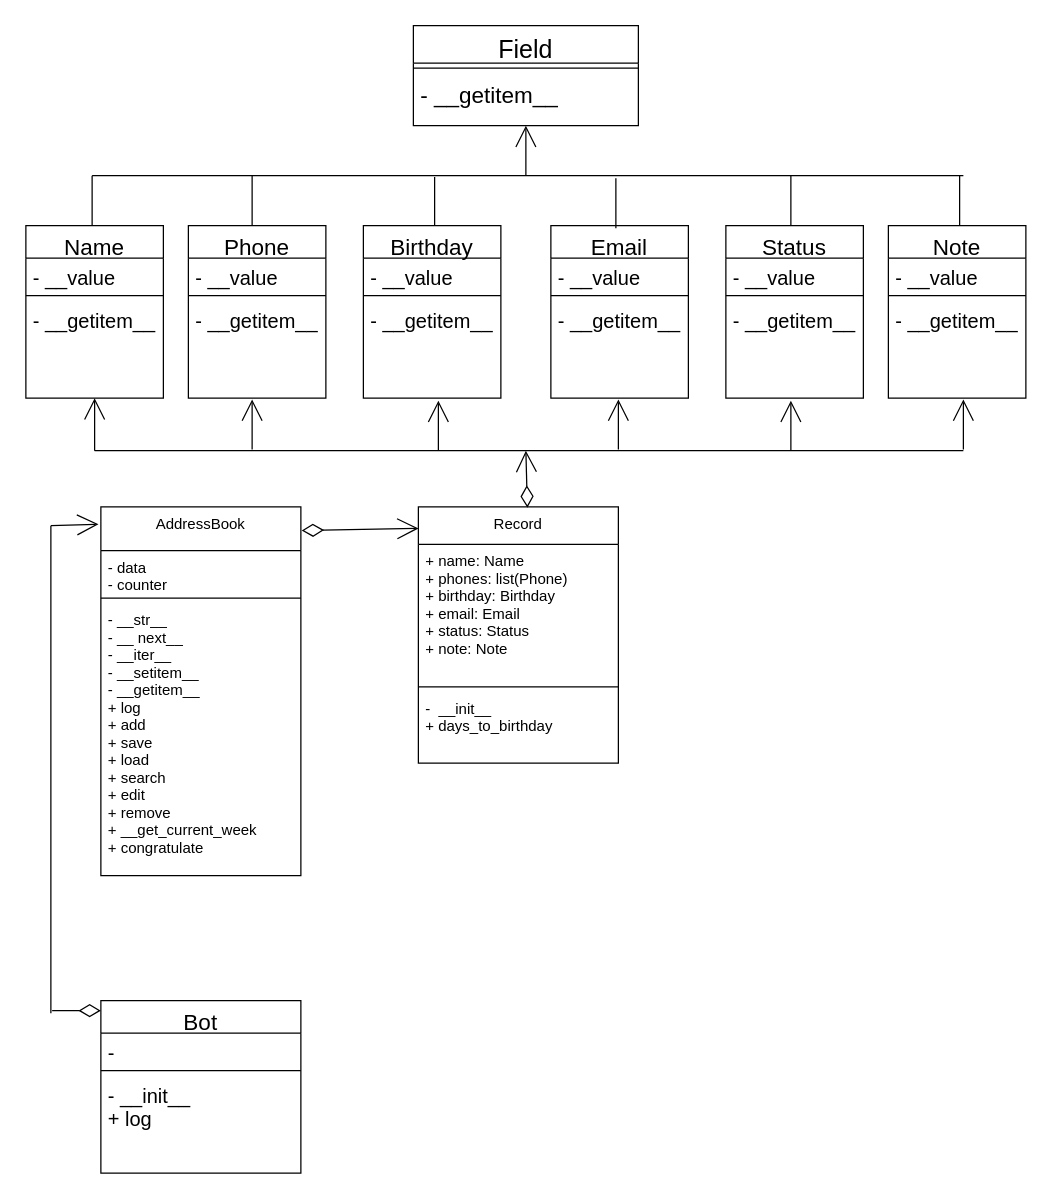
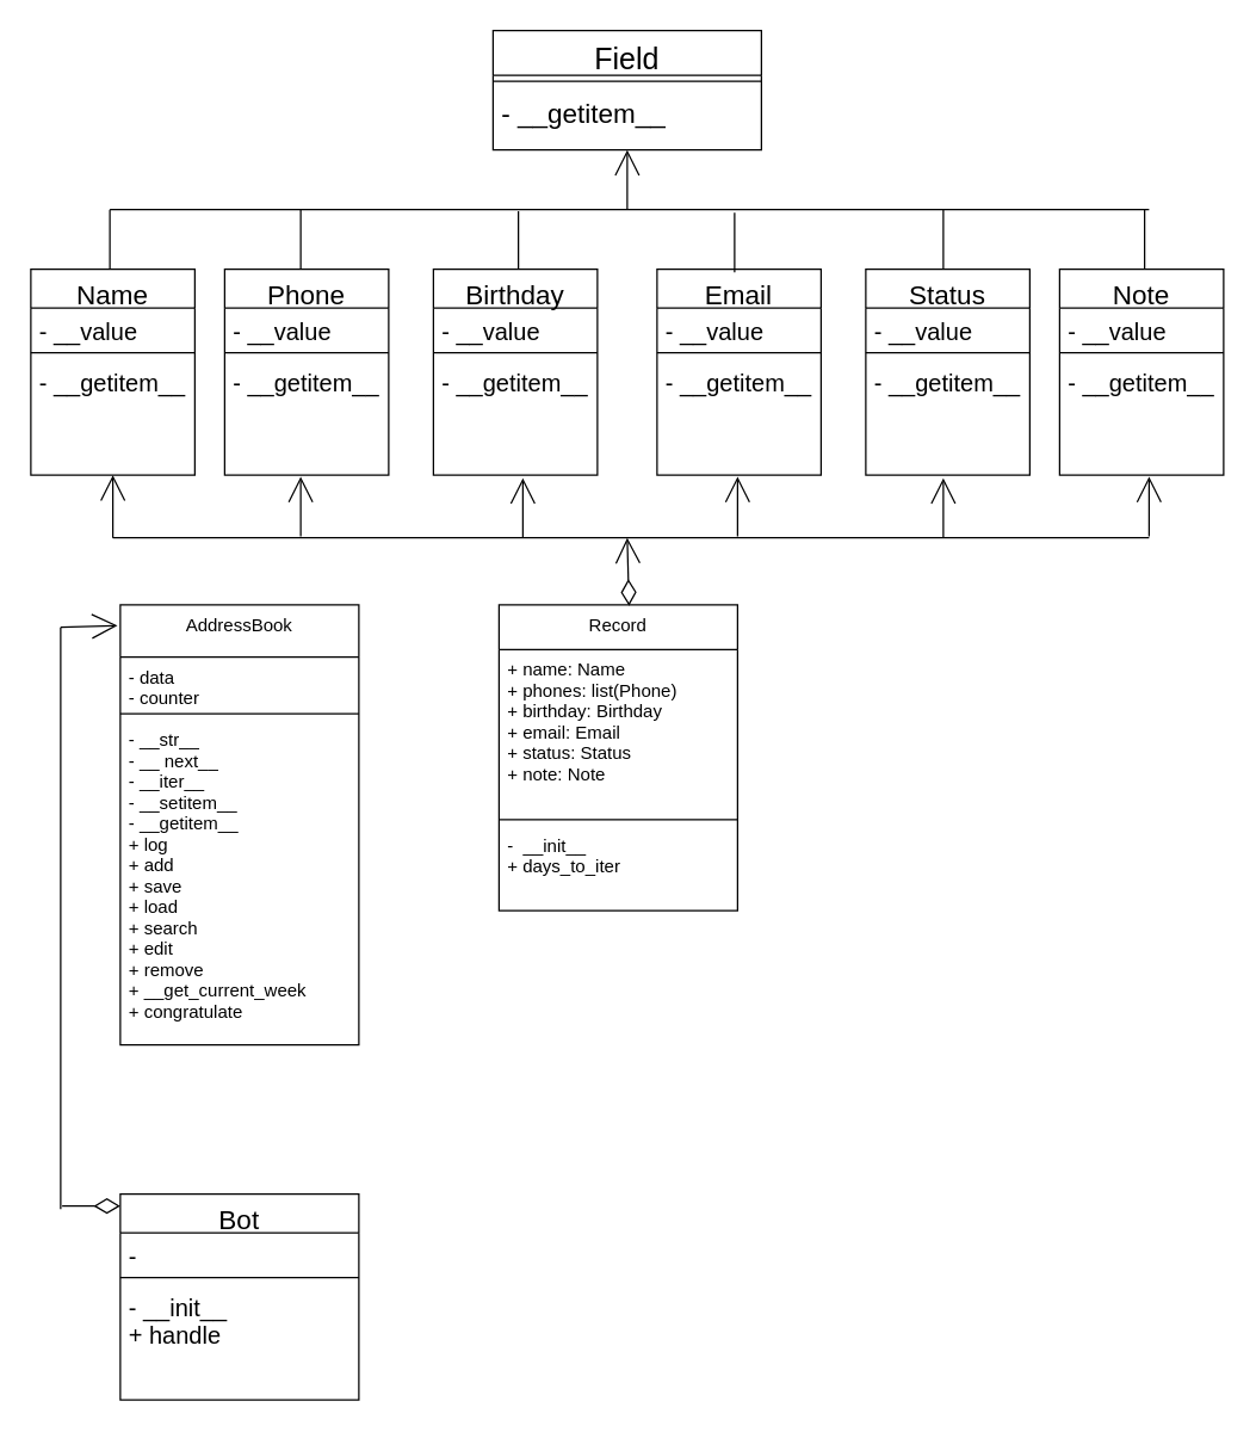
  <mxCell id="0" />
  <mxCell id="1" parent="0" />
  <mxCell id="2" value="Field" style="swimlane;fontStyle=0;align=center;verticalAlign=top;childLayout=stackLayout;horizontal=1;startSize=30;horizontalStack=0;resizeParent=1;resizeLast=0;collapsible=1;marginBottom=0;rounded=0;shadow=0;strokeWidth=1;fontSize=20;" parent="1" vertex="1"><mxGeometry x="330" y="20" width="180" height="80" as="geometry"><mxRectangle x="230" y="140" width="160" height="26" as="alternateBounds" /></mxGeometry></mxCell>
  <mxCell id="3" value="" style="line;html=1;strokeWidth=1;align=left;verticalAlign=middle;spacingTop=-1;spacingLeft=3;spacingRight=3;rotatable=0;labelPosition=right;points=[];portConstraint=eastwest;" parent="2" vertex="1"><mxGeometry y="30" width="180" height="8" as="geometry" /></mxCell>
  <mxCell id="4" value="- __getitem__" style="text;align=left;verticalAlign=top;spacingLeft=4;spacingRight=4;overflow=hidden;rotatable=1;points=[[0,0.5],[1,0.5]];portConstraint=eastwest;movable=1;resizable=1;deletable=1;editable=1;locked=0;connectable=1;fontSize=18;" parent="2" vertex="1"><mxGeometry y="38" width="180" height="32" as="geometry" /></mxCell>
  <mxCell id="5" value="Name" style="swimlane;fontStyle=0;align=center;verticalAlign=top;childLayout=stackLayout;horizontal=1;startSize=26;horizontalStack=0;resizeParent=1;resizeLast=0;collapsible=1;marginBottom=0;rounded=0;shadow=0;strokeWidth=1;fontSize=18;" parent="1" vertex="1"><mxGeometry x="20" y="180" width="110" height="138" as="geometry"><mxRectangle x="130" y="380" width="160" height="26" as="alternateBounds" /></mxGeometry></mxCell>
  <mxCell id="6" value="- __value" style="text;align=left;verticalAlign=top;spacingLeft=4;spacingRight=4;overflow=hidden;rotatable=0;points=[[0,0.5],[1,0.5]];portConstraint=eastwest;fontSize=16;" parent="5" vertex="1"><mxGeometry y="26" width="110" height="26" as="geometry" /></mxCell>
  <mxCell id="7" value="" style="line;html=1;strokeWidth=1;align=left;verticalAlign=middle;spacingTop=-1;spacingLeft=3;spacingRight=3;rotatable=0;labelPosition=right;points=[];portConstraint=eastwest;" parent="5" vertex="1"><mxGeometry y="52" width="110" height="8" as="geometry" /></mxCell>
  <mxCell id="8" value="- __getitem__" style="text;align=left;verticalAlign=top;spacingLeft=4;spacingRight=4;overflow=hidden;rotatable=0;points=[[0,0.5],[1,0.5]];portConstraint=eastwest;fontStyle=0;fontSize=16;" parent="5" vertex="1"><mxGeometry y="60" width="110" height="60" as="geometry" /></mxCell>
  <mxCell id="9" value="" style="endArrow=open;html=1;rounded=0;endSize=15;endFill=0;" parent="1" edge="1"><mxGeometry width="50" height="50" relative="1" as="geometry"><mxPoint x="420" y="140" as="sourcePoint" /><mxPoint x="420" y="100" as="targetPoint" /><Array as="points"><mxPoint x="420" y="130" /></Array></mxGeometry></mxCell>
  <mxCell id="10" value="" style="endArrow=none;html=1;rounded=0;" parent="1" edge="1"><mxGeometry width="50" height="50" relative="1" as="geometry"><mxPoint x="73" y="140" as="sourcePoint" /><mxPoint x="770" y="140" as="targetPoint" /></mxGeometry></mxCell>
  <mxCell id="11" value="" style="endArrow=none;html=1;rounded=0;exitX=0.5;exitY=0;exitDx=0;exitDy=0;" parent="1" edge="1"><mxGeometry width="50" height="50" relative="1" as="geometry"><mxPoint x="73" y="180" as="sourcePoint" /><mxPoint x="73" y="140" as="targetPoint" /></mxGeometry></mxCell>
  <mxCell id="12" value="" style="endArrow=none;html=1;rounded=0;exitX=0.5;exitY=0;exitDx=0;exitDy=0;" parent="1" edge="1"><mxGeometry width="50" height="50" relative="1" as="geometry"><mxPoint x="201" y="180" as="sourcePoint" /><mxPoint x="201" y="140" as="targetPoint" /><Array as="points"><mxPoint x="201" y="160" /></Array></mxGeometry></mxCell>
  <mxCell id="13" value="" style="endArrow=none;html=1;rounded=0;exitX=0.5;exitY=0;exitDx=0;exitDy=0;" parent="1" edge="1"><mxGeometry width="50" height="50" relative="1" as="geometry"><mxPoint x="347" y="181" as="sourcePoint" /><mxPoint x="347" y="141" as="targetPoint" /><Array as="points"><mxPoint x="347" y="161" /></Array></mxGeometry></mxCell>
  <mxCell id="14" value="" style="endArrow=none;html=1;rounded=0;exitX=0.5;exitY=0;exitDx=0;exitDy=0;" parent="1" edge="1"><mxGeometry width="50" height="50" relative="1" as="geometry"><mxPoint x="767" y="180" as="sourcePoint" /><mxPoint x="767" y="140" as="targetPoint" /><Array as="points"><mxPoint x="767" y="160" /></Array></mxGeometry></mxCell>
  <mxCell id="15" value="Record" style="swimlane;fontStyle=0;align=center;verticalAlign=top;childLayout=stackLayout;horizontal=1;startSize=30;horizontalStack=0;resizeParent=1;resizeLast=0;collapsible=1;marginBottom=0;rounded=0;shadow=0;strokeWidth=1;" parent="1" vertex="1"><mxGeometry x="334" y="405" width="160" height="205" as="geometry"><mxRectangle x="230" y="140" width="160" height="26" as="alternateBounds" /></mxGeometry></mxCell>
  <mxCell id="16" value="+ name: Name&#10;+ phones: list(Phone)&#10;+ birthday: Birthday&#10;+ email: Email&#10;+ status: Status&#10;+ note: Note" style="text;align=left;verticalAlign=top;spacingLeft=4;spacingRight=4;overflow=hidden;rotatable=0;points=[[0,0.5],[1,0.5]];portConstraint=eastwest;" parent="15" vertex="1"><mxGeometry y="30" width="160" height="110" as="geometry" /></mxCell>
  <mxCell id="17" value="" style="line;html=1;strokeWidth=1;align=left;verticalAlign=middle;spacingTop=-1;spacingLeft=3;spacingRight=3;rotatable=0;labelPosition=right;points=[];portConstraint=eastwest;" parent="15" vertex="1"><mxGeometry y="140" width="160" height="8" as="geometry" /></mxCell>
- <mxCell id="18" value="-  __init__&#10;+ days_to_birthday&#10;" style="text;align=left;verticalAlign=top;spacingLeft=4;spacingRight=4;overflow=hidden;rotatable=0;points=[[0,0.5],[1,0.5]];portConstraint=eastwest;fontStyle=0" parent="15" vertex="1"><mxGeometry y="148" width="160" height="42" as="geometry" /></mxCell>
+ <mxCell id="18" value="-  __init__&#10;+ days_to_iter&#10;" style="text;align=left;verticalAlign=top;spacingLeft=4;spacingRight=4;overflow=hidden;rotatable=0;points=[[0,0.5],[1,0.5]];portConstraint=eastwest;fontStyle=0" parent="15" vertex="1"><mxGeometry y="148" width="160" height="42" as="geometry" /></mxCell>
  <mxCell id="19" value="" style="endArrow=open;html=1;rounded=0;endFill=0;startArrow=diamondThin;startFill=0;endSize=15;startSize=15;exitX=0.545;exitY=0.003;exitDx=0;exitDy=0;exitPerimeter=0;" parent="1" source="15" edge="1"><mxGeometry width="50" height="50" relative="1" as="geometry"><mxPoint x="420" y="400" as="sourcePoint" /><mxPoint x="420" y="360" as="targetPoint" /></mxGeometry></mxCell>
  <mxCell id="20" value="" style="endArrow=none;html=1;rounded=0;" parent="1" edge="1"><mxGeometry width="50" height="50" relative="1" as="geometry"><mxPoint x="75" y="360" as="sourcePoint" /><mxPoint x="770" y="360" as="targetPoint" /></mxGeometry></mxCell>
  <mxCell id="21" value="" style="endArrow=open;html=1;rounded=0;endFill=0;endSize=15;entryX=0.5;entryY=1;entryDx=0;entryDy=0;" parent="1" target="5" edge="1"><mxGeometry width="50" height="50" relative="1" as="geometry"><mxPoint x="75" y="360" as="sourcePoint" /><mxPoint x="110" y="460" as="targetPoint" /></mxGeometry></mxCell>
  <mxCell id="22" value="" style="endArrow=open;html=1;rounded=0;endFill=0;endSize=15;" parent="1" edge="1"><mxGeometry width="50" height="50" relative="1" as="geometry"><mxPoint x="632" y="360" as="sourcePoint" /><mxPoint x="632" y="320" as="targetPoint" /></mxGeometry></mxCell>
  <mxCell id="23" value="" style="endArrow=open;html=1;rounded=0;endFill=0;endSize=15;" parent="1" edge="1"><mxGeometry width="50" height="50" relative="1" as="geometry"><mxPoint x="201" y="359" as="sourcePoint" /><mxPoint x="201" y="319" as="targetPoint" /></mxGeometry></mxCell>
  <mxCell id="24" value="" style="endArrow=open;html=1;rounded=0;endFill=0;endSize=15;" parent="1" edge="1"><mxGeometry width="50" height="50" relative="1" as="geometry"><mxPoint x="770" y="359" as="sourcePoint" /><mxPoint x="770" y="319" as="targetPoint" /></mxGeometry></mxCell>
  <mxCell id="25" value="AddressBook" style="swimlane;fontStyle=0;align=center;verticalAlign=top;childLayout=stackLayout;horizontal=1;startSize=35;horizontalStack=0;resizeParent=1;resizeLast=0;collapsible=1;marginBottom=0;rounded=0;shadow=0;strokeWidth=1;" parent="1" vertex="1"><mxGeometry x="80" y="405" width="160" height="295" as="geometry"><mxRectangle x="130" y="380" width="160" height="26" as="alternateBounds" /></mxGeometry></mxCell>
  <mxCell id="26" value="- data&#10;- counter" style="text;align=left;verticalAlign=top;spacingLeft=4;spacingRight=4;overflow=hidden;rotatable=0;points=[[0,0.5],[1,0.5]];portConstraint=eastwest;" parent="25" vertex="1"><mxGeometry y="35" width="160" height="34" as="geometry" /></mxCell>
  <mxCell id="27" value="" style="line;html=1;strokeWidth=1;align=left;verticalAlign=middle;spacingTop=-1;spacingLeft=3;spacingRight=3;rotatable=0;labelPosition=right;points=[];portConstraint=eastwest;" parent="25" vertex="1"><mxGeometry y="69" width="160" height="8" as="geometry" /></mxCell>
  <mxCell id="28" value="- __str__&#10;- __ next__&#10;- __iter__&#10;- __setitem__&#10;- __getitem__&#10;+ log&#10;+ add&#10;+ save&#10;+ load&#10;+ search&#10;+ edit&#10;+ remove&#10;+ __get_current_week&#10;+ congratulate&#10;" style="text;align=left;verticalAlign=top;spacingLeft=4;spacingRight=4;overflow=hidden;rotatable=0;points=[[0,0.5],[1,0.5]];portConstraint=eastwest;fontStyle=0" parent="25" vertex="1"><mxGeometry y="77" width="160" height="213" as="geometry" /></mxCell>
- <mxCell id="29" value="" style="endArrow=open;html=1;rounded=0;endFill=0;startArrow=diamondThin;startFill=0;endSize=15;startSize=15;entryX=0.001;entryY=0.084;entryDx=0;entryDy=0;entryPerimeter=0;exitX=1.004;exitY=0.064;exitDx=0;exitDy=0;exitPerimeter=0;" parent="1" source="25" target="15" edge="1"><mxGeometry width="50" height="50" relative="1" as="geometry"><mxPoint x="240" y="420" as="sourcePoint" /><mxPoint x="330" y="420" as="targetPoint" /></mxGeometry></mxCell>
  <mxCell id="30" value="Phone" style="swimlane;fontStyle=0;align=center;verticalAlign=top;childLayout=stackLayout;horizontal=1;startSize=26;horizontalStack=0;resizeParent=1;resizeLast=0;collapsible=1;marginBottom=0;rounded=0;shadow=0;strokeWidth=1;fontSize=18;" parent="1" vertex="1"><mxGeometry x="150" y="180" width="110" height="138" as="geometry"><mxRectangle x="130" y="380" width="160" height="26" as="alternateBounds" /></mxGeometry></mxCell>
  <mxCell id="31" value="- __value" style="text;align=left;verticalAlign=top;spacingLeft=4;spacingRight=4;overflow=hidden;rotatable=0;points=[[0,0.5],[1,0.5]];portConstraint=eastwest;fontSize=16;" parent="30" vertex="1"><mxGeometry y="26" width="110" height="26" as="geometry" /></mxCell>
  <mxCell id="32" value="" style="line;html=1;strokeWidth=1;align=left;verticalAlign=middle;spacingTop=-1;spacingLeft=3;spacingRight=3;rotatable=0;labelPosition=right;points=[];portConstraint=eastwest;" parent="30" vertex="1"><mxGeometry y="52" width="110" height="8" as="geometry" /></mxCell>
  <mxCell id="33" value="- __getitem__" style="text;align=left;verticalAlign=top;spacingLeft=4;spacingRight=4;overflow=hidden;rotatable=0;points=[[0,0.5],[1,0.5]];portConstraint=eastwest;fontStyle=0;fontSize=16;" parent="30" vertex="1"><mxGeometry y="60" width="110" height="60" as="geometry" /></mxCell>
  <mxCell id="34" value="Birthday" style="swimlane;fontStyle=0;align=center;verticalAlign=top;childLayout=stackLayout;horizontal=1;startSize=26;horizontalStack=0;resizeParent=1;resizeLast=0;collapsible=1;marginBottom=0;rounded=0;shadow=0;strokeWidth=1;fontSize=18;" parent="1" vertex="1"><mxGeometry x="290" y="180" width="110" height="138" as="geometry"><mxRectangle x="130" y="380" width="160" height="26" as="alternateBounds" /></mxGeometry></mxCell>
  <mxCell id="35" value="- __value" style="text;align=left;verticalAlign=top;spacingLeft=4;spacingRight=4;overflow=hidden;rotatable=0;points=[[0,0.5],[1,0.5]];portConstraint=eastwest;fontSize=16;" parent="34" vertex="1"><mxGeometry y="26" width="110" height="26" as="geometry" /></mxCell>
  <mxCell id="36" value="" style="line;html=1;strokeWidth=1;align=left;verticalAlign=middle;spacingTop=-1;spacingLeft=3;spacingRight=3;rotatable=0;labelPosition=right;points=[];portConstraint=eastwest;" parent="34" vertex="1"><mxGeometry y="52" width="110" height="8" as="geometry" /></mxCell>
  <mxCell id="37" value="- __getitem__" style="text;align=left;verticalAlign=top;spacingLeft=4;spacingRight=4;overflow=hidden;rotatable=0;points=[[0,0.5],[1,0.5]];portConstraint=eastwest;fontStyle=0;fontSize=16;" parent="34" vertex="1"><mxGeometry y="60" width="110" height="60" as="geometry" /></mxCell>
  <mxCell id="38" value="Email" style="swimlane;fontStyle=0;align=center;verticalAlign=top;childLayout=stackLayout;horizontal=1;startSize=26;horizontalStack=0;resizeParent=1;resizeLast=0;collapsible=1;marginBottom=0;rounded=0;shadow=0;strokeWidth=1;fontSize=18;" parent="1" vertex="1"><mxGeometry x="440" y="180" width="110" height="138" as="geometry"><mxRectangle x="130" y="380" width="160" height="26" as="alternateBounds" /></mxGeometry></mxCell>
  <mxCell id="39" value="- __value" style="text;align=left;verticalAlign=top;spacingLeft=4;spacingRight=4;overflow=hidden;rotatable=0;points=[[0,0.5],[1,0.5]];portConstraint=eastwest;fontSize=16;" parent="38" vertex="1"><mxGeometry y="26" width="110" height="26" as="geometry" /></mxCell>
  <mxCell id="40" value="" style="line;html=1;strokeWidth=1;align=left;verticalAlign=middle;spacingTop=-1;spacingLeft=3;spacingRight=3;rotatable=0;labelPosition=right;points=[];portConstraint=eastwest;" parent="38" vertex="1"><mxGeometry y="52" width="110" height="8" as="geometry" /></mxCell>
  <mxCell id="41" value="- __getitem__" style="text;align=left;verticalAlign=top;spacingLeft=4;spacingRight=4;overflow=hidden;rotatable=0;points=[[0,0.5],[1,0.5]];portConstraint=eastwest;fontStyle=0;fontSize=16;" parent="38" vertex="1"><mxGeometry y="60" width="110" height="60" as="geometry" /></mxCell>
  <mxCell id="42" value="Note" style="swimlane;fontStyle=0;align=center;verticalAlign=top;childLayout=stackLayout;horizontal=1;startSize=26;horizontalStack=0;resizeParent=1;resizeLast=0;collapsible=1;marginBottom=0;rounded=0;shadow=0;strokeWidth=1;fontSize=18;" parent="1" vertex="1"><mxGeometry x="710" y="180" width="110" height="138" as="geometry"><mxRectangle x="130" y="380" width="160" height="26" as="alternateBounds" /></mxGeometry></mxCell>
  <mxCell id="43" value="- __value" style="text;align=left;verticalAlign=top;spacingLeft=4;spacingRight=4;overflow=hidden;rotatable=0;points=[[0,0.5],[1,0.5]];portConstraint=eastwest;fontSize=16;" parent="42" vertex="1"><mxGeometry y="26" width="110" height="26" as="geometry" /></mxCell>
  <mxCell id="44" value="" style="line;html=1;strokeWidth=1;align=left;verticalAlign=middle;spacingTop=-1;spacingLeft=3;spacingRight=3;rotatable=0;labelPosition=right;points=[];portConstraint=eastwest;" parent="42" vertex="1"><mxGeometry y="52" width="110" height="8" as="geometry" /></mxCell>
  <mxCell id="45" value="- __getitem__" style="text;align=left;verticalAlign=top;spacingLeft=4;spacingRight=4;overflow=hidden;rotatable=0;points=[[0,0.5],[1,0.5]];portConstraint=eastwest;fontStyle=0;fontSize=16;" parent="42" vertex="1"><mxGeometry y="60" width="110" height="60" as="geometry" /></mxCell>
  <mxCell id="46" value="Status" style="swimlane;fontStyle=0;align=center;verticalAlign=top;childLayout=stackLayout;horizontal=1;startSize=26;horizontalStack=0;resizeParent=1;resizeLast=0;collapsible=1;marginBottom=0;rounded=0;shadow=0;strokeWidth=1;fontSize=18;" parent="1" vertex="1"><mxGeometry x="580" y="180" width="110" height="138" as="geometry"><mxRectangle x="130" y="380" width="160" height="26" as="alternateBounds" /></mxGeometry></mxCell>
  <mxCell id="47" value="- __value" style="text;align=left;verticalAlign=top;spacingLeft=4;spacingRight=4;overflow=hidden;rotatable=0;points=[[0,0.5],[1,0.5]];portConstraint=eastwest;fontSize=16;" parent="46" vertex="1"><mxGeometry y="26" width="110" height="26" as="geometry" /></mxCell>
  <mxCell id="48" value="" style="line;html=1;strokeWidth=1;align=left;verticalAlign=middle;spacingTop=-1;spacingLeft=3;spacingRight=3;rotatable=0;labelPosition=right;points=[];portConstraint=eastwest;" parent="46" vertex="1"><mxGeometry y="52" width="110" height="8" as="geometry" /></mxCell>
  <mxCell id="49" value="- __getitem__" style="text;align=left;verticalAlign=top;spacingLeft=4;spacingRight=4;overflow=hidden;rotatable=0;points=[[0,0.5],[1,0.5]];portConstraint=eastwest;fontStyle=0;fontSize=16;" parent="46" vertex="1"><mxGeometry y="60" width="110" height="60" as="geometry" /></mxCell>
  <mxCell id="50" value="" style="endArrow=none;html=1;rounded=0;exitX=0.5;exitY=0;exitDx=0;exitDy=0;" parent="1" edge="1"><mxGeometry width="50" height="50" relative="1" as="geometry"><mxPoint x="492" y="182" as="sourcePoint" /><mxPoint x="492" y="142" as="targetPoint" /><Array as="points"><mxPoint x="492" y="162" /></Array></mxGeometry></mxCell>
  <mxCell id="51" value="" style="endArrow=none;html=1;rounded=0;exitX=0.5;exitY=0;exitDx=0;exitDy=0;" parent="1" edge="1"><mxGeometry width="50" height="50" relative="1" as="geometry"><mxPoint x="632" y="180" as="sourcePoint" /><mxPoint x="632" y="140" as="targetPoint" /><Array as="points"><mxPoint x="632" y="160" /></Array></mxGeometry></mxCell>
  <mxCell id="52" value="" style="endArrow=open;html=1;rounded=0;endFill=0;endSize=15;" parent="1" edge="1"><mxGeometry width="50" height="50" relative="1" as="geometry"><mxPoint x="494" y="359" as="sourcePoint" /><mxPoint x="494" y="319" as="targetPoint" /></mxGeometry></mxCell>
  <mxCell id="53" value="" style="endArrow=open;html=1;rounded=0;endFill=0;endSize=15;" parent="1" edge="1"><mxGeometry width="50" height="50" relative="1" as="geometry"><mxPoint x="350" y="360" as="sourcePoint" /><mxPoint x="350" y="320" as="targetPoint" /></mxGeometry></mxCell>
  <mxCell id="54" value="Bot" style="swimlane;fontStyle=0;align=center;verticalAlign=top;childLayout=stackLayout;horizontal=1;startSize=26;horizontalStack=0;resizeParent=1;resizeLast=0;collapsible=1;marginBottom=0;rounded=0;shadow=0;strokeWidth=1;fontSize=18;" vertex="1" parent="1"><mxGeometry x="80" y="800" width="160" height="138" as="geometry"><mxRectangle x="130" y="380" width="160" height="26" as="alternateBounds" /></mxGeometry></mxCell>
  <mxCell id="55" value="- " style="text;align=left;verticalAlign=top;spacingLeft=4;spacingRight=4;overflow=hidden;rotatable=0;points=[[0,0.5],[1,0.5]];portConstraint=eastwest;fontSize=16;" vertex="1" parent="54"><mxGeometry y="26" width="160" height="26" as="geometry" /></mxCell>
  <mxCell id="56" value="" style="line;html=1;strokeWidth=1;align=left;verticalAlign=middle;spacingTop=-1;spacingLeft=3;spacingRight=3;rotatable=0;labelPosition=right;points=[];portConstraint=eastwest;" vertex="1" parent="54"><mxGeometry y="52" width="160" height="8" as="geometry" /></mxCell>
- <mxCell id="57" value="- __init__&#10;+ log" style="text;align=left;verticalAlign=top;spacingLeft=4;spacingRight=4;overflow=hidden;rotatable=0;points=[[0,0.5],[1,0.5]];portConstraint=eastwest;fontStyle=0;fontSize=16;" vertex="1" parent="54"><mxGeometry y="60" width="160" height="60" as="geometry" /></mxCell>
+ <mxCell id="57" value="- __init__&#10;+ handle" style="text;align=left;verticalAlign=top;spacingLeft=4;spacingRight=4;overflow=hidden;rotatable=0;points=[[0,0.5],[1,0.5]];portConstraint=eastwest;fontStyle=0;fontSize=16;" vertex="1" parent="54"><mxGeometry y="60" width="160" height="60" as="geometry" /></mxCell>
  <mxCell id="58" value="" style="endArrow=none;html=1;rounded=0;endFill=0;" edge="1" parent="1"><mxGeometry width="50" height="50" relative="1" as="geometry"><mxPoint x="40" y="810" as="sourcePoint" /><mxPoint x="40" y="420" as="targetPoint" /></mxGeometry></mxCell>
  <mxCell id="59" value="" style="endArrow=open;html=1;rounded=0;entryX=-0.012;entryY=0.047;entryDx=0;entryDy=0;entryPerimeter=0;endFill=0;strokeWidth=1;endSize=15;" edge="1" parent="1" target="25"><mxGeometry width="50" height="50" relative="1" as="geometry"><mxPoint x="40" y="420" as="sourcePoint" /><mxPoint x="90" y="370" as="targetPoint" /></mxGeometry></mxCell>
  <mxCell id="60" value="" style="endArrow=diamondThin;html=1;rounded=0;endFill=0;endSize=15;" edge="1" parent="1"><mxGeometry width="50" height="50" relative="1" as="geometry"><mxPoint x="41" y="808" as="sourcePoint" /><mxPoint x="80" y="808" as="targetPoint" /></mxGeometry></mxCell>
